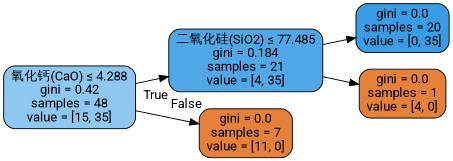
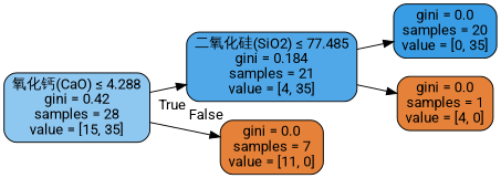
  digraph {
    rankdir=LR
    fontname=Roboto
    node [color=black fillcolor="#e58139" fontname=Roboto shape=box style="filled, rounded"]
    edge [fontname=Roboto]
-   n1 [fillcolor="#8ec7f0" label=<氧化钙(CaO) &le; 4.288<br/>gini = 0.42<br/>samples = 48<br/>value = [15, 35]>]
+   n1 [fillcolor="#8ec7f0" label=<氧化钙(CaO) &le; 4.288<br/>gini = 0.42<br/>samples = 28<br/>value = [15, 35]>]
    n2 [fillcolor="#50a8e8" label=<二氧化硅(SiO2) &le; 77.485<br/>gini = 0.184<br/>samples = 21<br/>value = [4, 35]>]
    n3 [label=<gini = 0.0<br/>samples = 7<br/>value = [11, 0]>]
    n4 [fillcolor="#399de5" label=<gini = 0.0<br/>samples = 20<br/>value = [0, 35]>]
    n5 [label=<gini = 0.0<br/>samples = 1<br/>value = [4, 0]>]
    n1 -> n2 [headlabel=True labelangle=45 labeldistance=2.5]
    n1 -> n3 [headlabel=False labelangle=-45 labeldistance=2.5]
    n2 -> n4
    n2 -> n5
  }
